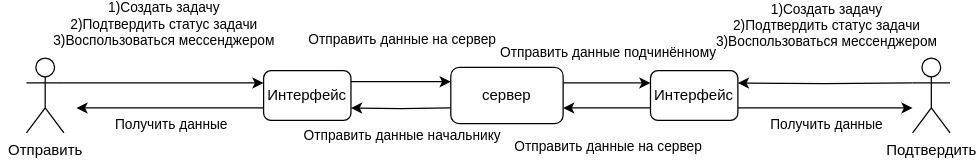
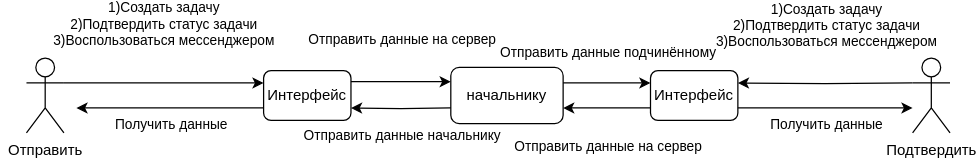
  <mxCell id="0" />
  <mxCell id="1" parent="0" />
  <mxCell id="2" value="" style="edgeStyle=orthogonalEdgeStyle;rounded=0;orthogonalLoop=1;jettySize=auto;html=1;entryX=0;entryY=0.25;entryDx=0;entryDy=0;exitX=1;exitY=0.333;exitDx=0;exitDy=0;exitPerimeter=0;" edge="1" parent="1" source="4" target="8"><mxGeometry relative="1" as="geometry"><mxPoint x="60" y="51" as="sourcePoint" /></mxGeometry></mxCell>
  <mxCell id="3" value="1)Создать задачу&lt;br&gt;2)Подтвердить статус задачи&lt;br&gt;3)Воспользоваться мессенджером" style="edgeLabel;html=1;align=center;verticalAlign=middle;resizable=0;points=[];" vertex="1" connectable="0" parent="2"><mxGeometry relative="1" as="geometry"><mxPoint y="-47" as="offset" /></mxGeometry></mxCell>
  <mxCell id="4" value="Отправить" style="shape=umlActor;verticalLabelPosition=bottom;verticalAlign=top;html=1;outlineConnect=0;" vertex="1" parent="1"><mxGeometry x="20" y="20" width="30" height="60" as="geometry" /></mxCell>
  <mxCell id="5" value="" style="edgeStyle=orthogonalEdgeStyle;rounded=0;orthogonalLoop=1;jettySize=auto;html=1;entryX=1;entryY=0.25;entryDx=0;entryDy=0;" edge="1" parent="1" target="9"><mxGeometry relative="1" as="geometry"><mxPoint x="730" y="40" as="sourcePoint" /><mxPoint x="610" y="50" as="targetPoint" /><Array as="points" /></mxGeometry></mxCell>
  <mxCell id="6" value="1)Создать задачу&lt;br style=&quot;border-color: var(--border-color);&quot;&gt;2)Подтвердить статус задачи&lt;br style=&quot;border-color: var(--border-color);&quot;&gt;3)Воспользоваться мессенджером" style="edgeLabel;html=1;align=center;verticalAlign=middle;resizable=0;points=[];" vertex="1" connectable="0" parent="5"><mxGeometry relative="1" as="geometry"><mxPoint y="-47" as="offset" /></mxGeometry></mxCell>
  <mxCell id="7" value="Подтвердить" style="shape=umlActor;verticalLabelPosition=bottom;verticalAlign=top;html=1;outlineConnect=0;" vertex="1" parent="1"><mxGeometry x="730" y="20" width="30" height="60" as="geometry" /></mxCell>
  <mxCell id="8" value="Интерфейс" style="rounded=1;whiteSpace=wrap;html=1;" vertex="1" parent="1"><mxGeometry x="210" y="30" width="70" height="40" as="geometry" /></mxCell>
  <mxCell id="9" value="Интерфейс" style="rounded=1;whiteSpace=wrap;html=1;" vertex="1" parent="1"><mxGeometry x="520" y="30" width="70" height="40" as="geometry" /></mxCell>
  <mxCell id="10" value="" style="endArrow=classic;html=1;rounded=0;exitX=1;exitY=0.75;exitDx=0;exitDy=0;" edge="1" parent="1" source="9"><mxGeometry width="50" height="50" relative="1" as="geometry"><mxPoint x="360" y="100" as="sourcePoint" /><mxPoint x="730" y="60" as="targetPoint" /><Array as="points" /></mxGeometry></mxCell>
  <mxCell id="11" value="Получить данные" style="edgeLabel;html=1;align=center;verticalAlign=middle;resizable=0;points=[];" vertex="1" connectable="0" parent="10"><mxGeometry relative="1" as="geometry"><mxPoint y="12" as="offset" /></mxGeometry></mxCell>
  <mxCell id="12" value="" style="endArrow=classic;html=1;rounded=0;exitX=0;exitY=0.75;exitDx=0;exitDy=0;" edge="1" parent="1" source="8"><mxGeometry width="50" height="50" relative="1" as="geometry"><mxPoint x="70" y="60" as="sourcePoint" /><mxPoint x="60" y="60" as="targetPoint" /><Array as="points" /></mxGeometry></mxCell>
  <mxCell id="13" value="Получить данные" style="edgeLabel;html=1;align=center;verticalAlign=middle;resizable=0;points=[];" vertex="1" connectable="0" parent="12"><mxGeometry relative="1" as="geometry"><mxPoint y="12" as="offset" /></mxGeometry></mxCell>
- <mxCell id="14" value="сервер" style="rounded=1;whiteSpace=wrap;html=1;" vertex="1" parent="1"><mxGeometry x="360" y="27.5" width="90" height="45" as="geometry" /></mxCell>
+ <mxCell id="14" value="начальнику" style="rounded=1;whiteSpace=wrap;html=1;" vertex="1" parent="1"><mxGeometry x="360" y="27.5" width="90" height="45" as="geometry" /></mxCell>
  <mxCell id="15" value="" style="edgeStyle=orthogonalEdgeStyle;rounded=0;orthogonalLoop=1;jettySize=auto;html=1;" edge="1" parent="1"><mxGeometry relative="1" as="geometry"><mxPoint x="280" y="39" as="sourcePoint" /><mxPoint x="360" y="39" as="targetPoint" /></mxGeometry></mxCell>
  <mxCell id="16" value="Отправить данные на сервер" style="edgeLabel;html=1;align=center;verticalAlign=middle;resizable=0;points=[];" vertex="1" connectable="0" parent="15"><mxGeometry relative="1" as="geometry"><mxPoint y="-35" as="offset" /></mxGeometry></mxCell>
  <mxCell id="17" value="" style="edgeStyle=orthogonalEdgeStyle;rounded=0;orthogonalLoop=1;jettySize=auto;html=1;entryX=1;entryY=0.75;entryDx=0;entryDy=0;" edge="1" parent="1" target="8"><mxGeometry relative="1" as="geometry"><mxPoint x="360" y="60" as="sourcePoint" /><mxPoint x="370" y="49" as="targetPoint" /></mxGeometry></mxCell>
  <mxCell id="18" value="Отправить данные начальнику" style="edgeLabel;html=1;align=center;verticalAlign=middle;resizable=0;points=[];" vertex="1" connectable="0" parent="17"><mxGeometry relative="1" as="geometry"><mxPoint y="21" as="offset" /></mxGeometry></mxCell>
  <mxCell id="19" value="" style="edgeStyle=orthogonalEdgeStyle;rounded=0;orthogonalLoop=1;jettySize=auto;html=1;" edge="1" parent="1"><mxGeometry relative="1" as="geometry"><mxPoint x="450" y="40" as="sourcePoint" /><mxPoint x="520" y="40" as="targetPoint" /></mxGeometry></mxCell>
  <mxCell id="20" value="Отправить данные подчинённому" style="edgeLabel;html=1;align=center;verticalAlign=middle;resizable=0;points=[];" vertex="1" connectable="0" parent="19"><mxGeometry relative="1" as="geometry"><mxPoint y="-25" as="offset" /></mxGeometry></mxCell>
  <mxCell id="21" value="" style="edgeStyle=orthogonalEdgeStyle;rounded=0;orthogonalLoop=1;jettySize=auto;html=1;entryX=1;entryY=0.75;entryDx=0;entryDy=0;" edge="1" parent="1"><mxGeometry relative="1" as="geometry"><mxPoint x="520" y="60" as="sourcePoint" /><mxPoint x="450" y="60" as="targetPoint" /></mxGeometry></mxCell>
  <mxCell id="22" value="Отправить данные на сервер" style="edgeLabel;html=1;align=center;verticalAlign=middle;resizable=0;points=[];" vertex="1" connectable="0" parent="21"><mxGeometry relative="1" as="geometry"><mxPoint y="30" as="offset" /></mxGeometry></mxCell>
